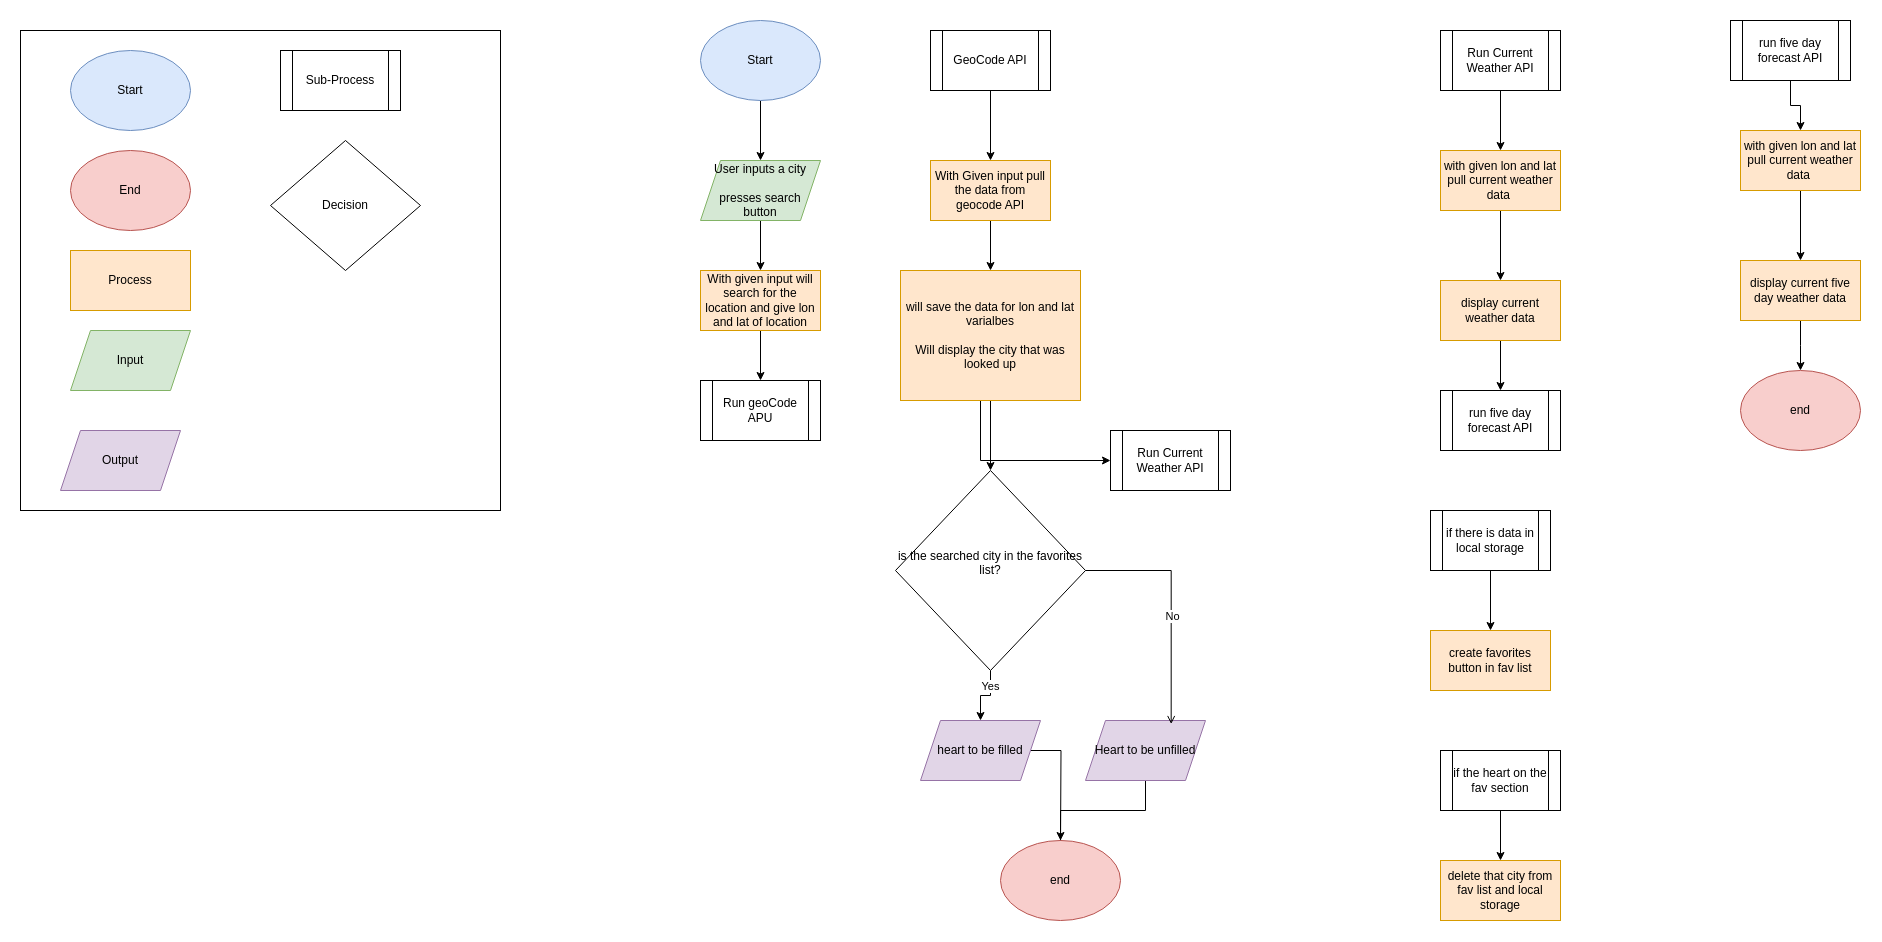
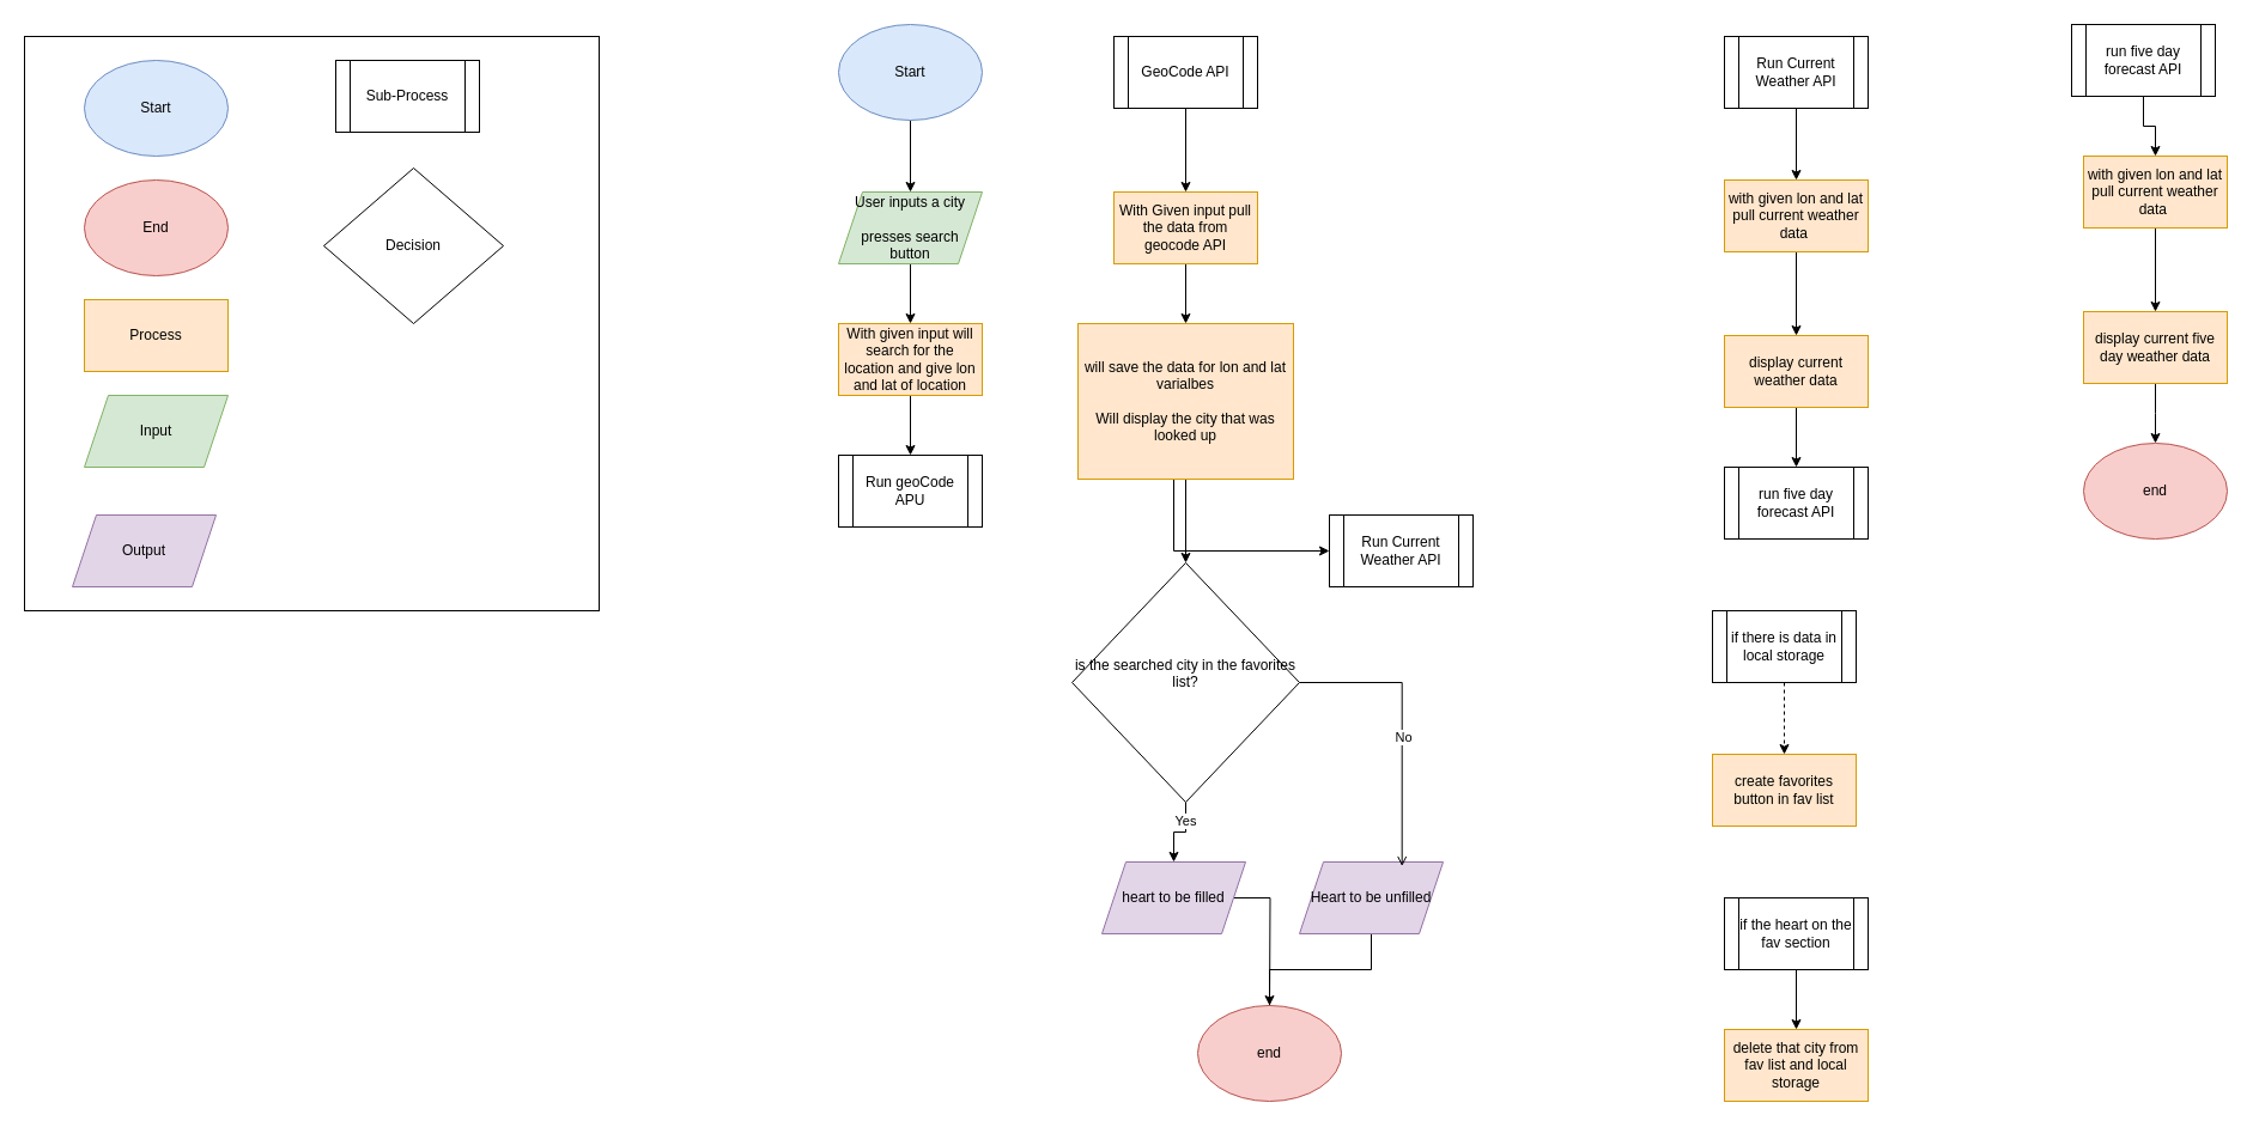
  <mxCell id="0" />
  <mxCell id="1" parent="0" />
  <mxCell id="2" value="" style="whiteSpace=wrap;html=1;aspect=fixed;" parent="1" vertex="1"><mxGeometry x="20" y="30" width="480" height="480" as="geometry" /></mxCell>
  <mxCell id="3" value="Start" style="ellipse;whiteSpace=wrap;html=1;fillColor=#dae8fc;strokeColor=#6c8ebf;" parent="1" vertex="1"><mxGeometry x="70" y="50" width="120" height="80" as="geometry" /></mxCell>
  <mxCell id="4" value="End" style="ellipse;whiteSpace=wrap;html=1;fillColor=#f8cecc;strokeColor=#b85450;" parent="1" vertex="1"><mxGeometry x="70" y="150" width="120" height="80" as="geometry" /></mxCell>
  <mxCell id="5" value="Process" style="rounded=0;whiteSpace=wrap;html=1;fillColor=#ffe6cc;strokeColor=#d79b00;" parent="1" vertex="1"><mxGeometry x="70" y="250" width="120" height="60" as="geometry" /></mxCell>
  <mxCell id="6" value="" style="edgeStyle=orthogonalEdgeStyle;rounded=0;orthogonalLoop=1;jettySize=auto;html=1;" parent="1" source="7" target="15" edge="1"><mxGeometry relative="1" as="geometry" /></mxCell>
  <mxCell id="7" value="User inputs a city&lt;br&gt;&lt;br&gt;presses search button" style="shape=parallelogram;perimeter=parallelogramPerimeter;whiteSpace=wrap;html=1;fixedSize=1;fillColor=#d5e8d4;strokeColor=#82b366;" parent="1" vertex="1"><mxGeometry x="700" y="160" width="120" height="60" as="geometry" /></mxCell>
  <mxCell id="8" value="Output" style="shape=parallelogram;perimeter=parallelogramPerimeter;whiteSpace=wrap;html=1;fixedSize=1;fillColor=#e1d5e7;strokeColor=#9673a6;" parent="1" vertex="1"><mxGeometry x="60" y="430" width="120" height="60" as="geometry" /></mxCell>
  <mxCell id="9" value="Sub-Process" style="shape=process;whiteSpace=wrap;html=1;backgroundOutline=1;" parent="1" vertex="1"><mxGeometry x="280" y="50" width="120" height="60" as="geometry" /></mxCell>
  <mxCell id="10" value="Decision" style="rhombus;whiteSpace=wrap;html=1;" parent="1" vertex="1"><mxGeometry x="270" y="140" width="150" height="130" as="geometry" /></mxCell>
  <mxCell id="11" value="" style="edgeStyle=orthogonalEdgeStyle;rounded=0;orthogonalLoop=1;jettySize=auto;html=1;" parent="1" source="12" target="7" edge="1"><mxGeometry relative="1" as="geometry" /></mxCell>
  <mxCell id="12" value="Start" style="ellipse;whiteSpace=wrap;html=1;fillColor=#dae8fc;strokeColor=#6c8ebf;" parent="1" vertex="1"><mxGeometry x="700" y="20" width="120" height="80" as="geometry" /></mxCell>
  <mxCell id="13" value="Input" style="shape=parallelogram;perimeter=parallelogramPerimeter;whiteSpace=wrap;html=1;fixedSize=1;fillColor=#d5e8d4;strokeColor=#82b366;" parent="1" vertex="1"><mxGeometry x="70" y="330" width="120" height="60" as="geometry" /></mxCell>
  <mxCell id="14" value="" style="edgeStyle=orthogonalEdgeStyle;rounded=0;orthogonalLoop=1;jettySize=auto;html=1;" edge="1" parent="1" source="15" target="23"><mxGeometry relative="1" as="geometry" /></mxCell>
  <mxCell id="15" value="With given input will search for the location and give lon and lat of location&lt;br&gt;" style="rounded=0;whiteSpace=wrap;html=1;fillColor=#ffe6cc;strokeColor=#d79b00;" parent="1" vertex="1"><mxGeometry x="700" y="270" width="120" height="60" as="geometry" /></mxCell>
  <mxCell id="16" value="" style="edgeStyle=orthogonalEdgeStyle;rounded=0;orthogonalLoop=1;jettySize=auto;html=1;" edge="1" parent="1" source="17" target="19"><mxGeometry relative="1" as="geometry" /></mxCell>
  <mxCell id="17" value="GeoCode API" style="shape=process;whiteSpace=wrap;html=1;backgroundOutline=1;" vertex="1" parent="1"><mxGeometry x="930" y="30" width="120" height="60" as="geometry" /></mxCell>
  <mxCell id="18" value="" style="edgeStyle=orthogonalEdgeStyle;rounded=0;orthogonalLoop=1;jettySize=auto;html=1;" edge="1" parent="1" source="19" target="22"><mxGeometry relative="1" as="geometry" /></mxCell>
  <mxCell id="19" value="With Given input pull the data from geocode API" style="rounded=0;whiteSpace=wrap;html=1;fillColor=#ffe6cc;strokeColor=#d79b00;" vertex="1" parent="1"><mxGeometry x="930" y="160" width="120" height="60" as="geometry" /></mxCell>
  <mxCell id="20" value="" style="edgeStyle=orthogonalEdgeStyle;rounded=0;orthogonalLoop=1;jettySize=auto;html=1;" edge="1" parent="1" source="22" target="26"><mxGeometry relative="1" as="geometry" /></mxCell>
  <mxCell id="21" style="edgeStyle=orthogonalEdgeStyle;rounded=0;orthogonalLoop=1;jettySize=auto;html=1;entryX=0;entryY=0.5;entryDx=0;entryDy=0;" edge="1" parent="1" source="22" target="34"><mxGeometry relative="1" as="geometry"><Array as="points"><mxPoint x="980" y="460" /></Array></mxGeometry></mxCell>
  <mxCell id="22" value="will save the data for lon and lat varialbes&lt;div&gt;&lt;br&gt;&lt;/div&gt;&lt;div&gt;Will display the city that was looked up&lt;/div&gt;" style="rounded=0;whiteSpace=wrap;html=1;fillColor=#ffe6cc;strokeColor=#d79b00;" vertex="1" parent="1"><mxGeometry x="900" y="270" width="180" height="130" as="geometry" /></mxCell>
  <mxCell id="23" value="Run geoCode APU" style="shape=process;whiteSpace=wrap;html=1;backgroundOutline=1;" vertex="1" parent="1"><mxGeometry x="700" y="380" width="120" height="60" as="geometry" /></mxCell>
  <mxCell id="24" value="" style="edgeStyle=orthogonalEdgeStyle;rounded=0;orthogonalLoop=1;jettySize=auto;html=1;" edge="1" parent="1" source="26" target="28"><mxGeometry relative="1" as="geometry" /></mxCell>
  <mxCell id="25" value="Yes" style="edgeLabel;html=1;align=center;verticalAlign=middle;resizable=0;points=[];" vertex="1" connectable="0" parent="24"><mxGeometry x="-0.502" y="-1" relative="1" as="geometry"><mxPoint as="offset" /></mxGeometry></mxCell>
  <mxCell id="26" value="is the searched city in the favorites list?&lt;div&gt;&lt;br&gt;&lt;/div&gt;" style="rhombus;whiteSpace=wrap;html=1;" vertex="1" parent="1"><mxGeometry x="895" y="470" width="190" height="200" as="geometry" /></mxCell>
  <mxCell id="27" style="edgeStyle=orthogonalEdgeStyle;rounded=0;orthogonalLoop=1;jettySize=auto;html=1;" edge="1" parent="1" source="28"><mxGeometry relative="1" as="geometry"><mxPoint x="1060" y="850" as="targetPoint" /></mxGeometry></mxCell>
  <mxCell id="28" value="heart to be filled" style="shape=parallelogram;perimeter=parallelogramPerimeter;whiteSpace=wrap;html=1;fixedSize=1;fillColor=#e1d5e7;strokeColor=#9673a6;" vertex="1" parent="1"><mxGeometry x="920" y="720" width="120" height="60" as="geometry" /></mxCell>
  <mxCell id="29" style="edgeStyle=orthogonalEdgeStyle;rounded=0;orthogonalLoop=1;jettySize=auto;html=1;" edge="1" parent="1" source="30" target="33"><mxGeometry relative="1" as="geometry" /></mxCell>
  <mxCell id="30" value="Heart to be unfilled" style="shape=parallelogram;perimeter=parallelogramPerimeter;whiteSpace=wrap;html=1;fixedSize=1;fillColor=#e1d5e7;strokeColor=#9673a6;" vertex="1" parent="1"><mxGeometry x="1085" y="720" width="120" height="60" as="geometry" /></mxCell>
  <mxCell id="31" style="edgeStyle=orthogonalEdgeStyle;rounded=0;orthogonalLoop=1;jettySize=auto;html=1;entryX=0.714;entryY=0.059;entryDx=0;entryDy=0;entryPerimeter=0;endArrow=open;" edge="1" parent="1" source="26" target="30"><mxGeometry relative="1" as="geometry"><Array as="points"><mxPoint x="1171" y="570" /></Array></mxGeometry></mxCell>
  <mxCell id="32" value="No" style="edgeLabel;html=1;align=center;verticalAlign=middle;resizable=0;points=[];" vertex="1" connectable="0" parent="31"><mxGeometry x="0.095" y="1" relative="1" as="geometry"><mxPoint as="offset" /></mxGeometry></mxCell>
  <mxCell id="33" value="end" style="ellipse;whiteSpace=wrap;html=1;fillColor=#f8cecc;strokeColor=#b85450;" vertex="1" parent="1"><mxGeometry x="1000" y="840" width="120" height="80" as="geometry" /></mxCell>
  <mxCell id="34" value="Run Current Weather API" style="shape=process;whiteSpace=wrap;html=1;backgroundOutline=1;" vertex="1" parent="1"><mxGeometry x="1110" y="430" width="120" height="60" as="geometry" /></mxCell>
  <mxCell id="35" value="" style="edgeStyle=orthogonalEdgeStyle;rounded=0;orthogonalLoop=1;jettySize=auto;html=1;" edge="1" parent="1" source="36" target="38"><mxGeometry relative="1" as="geometry" /></mxCell>
  <mxCell id="36" value="Run Current Weather API" style="shape=process;whiteSpace=wrap;html=1;backgroundOutline=1;" vertex="1" parent="1"><mxGeometry x="1440" y="30" width="120" height="60" as="geometry" /></mxCell>
  <mxCell id="37" value="" style="edgeStyle=orthogonalEdgeStyle;rounded=0;orthogonalLoop=1;jettySize=auto;html=1;" edge="1" parent="1" source="38" target="40"><mxGeometry relative="1" as="geometry" /></mxCell>
  <mxCell id="38" value="with given lon and lat&lt;div&gt;pull current weather data&amp;nbsp;&lt;/div&gt;" style="rounded=0;whiteSpace=wrap;html=1;fillColor=#ffe6cc;strokeColor=#d79b00;" vertex="1" parent="1"><mxGeometry x="1440" y="150" width="120" height="60" as="geometry" /></mxCell>
  <mxCell id="39" value="" style="edgeStyle=orthogonalEdgeStyle;rounded=0;orthogonalLoop=1;jettySize=auto;html=1;" edge="1" parent="1" source="40" target="41"><mxGeometry relative="1" as="geometry" /></mxCell>
  <mxCell id="40" value="display current weather data" style="rounded=0;whiteSpace=wrap;html=1;fillColor=#ffe6cc;strokeColor=#d79b00;" vertex="1" parent="1"><mxGeometry x="1440" y="280" width="120" height="60" as="geometry" /></mxCell>
  <mxCell id="41" value="run five day forecast API" style="shape=process;whiteSpace=wrap;html=1;backgroundOutline=1;" vertex="1" parent="1"><mxGeometry x="1440" y="390" width="120" height="60" as="geometry" /></mxCell>
  <mxCell id="42" value="" style="edgeStyle=orthogonalEdgeStyle;rounded=0;orthogonalLoop=1;jettySize=auto;html=1;" edge="1" parent="1" source="43" target="45"><mxGeometry relative="1" as="geometry" /></mxCell>
  <mxCell id="43" value="run five day forecast API" style="shape=process;whiteSpace=wrap;html=1;backgroundOutline=1;" vertex="1" parent="1"><mxGeometry x="1730" y="20" width="120" height="60" as="geometry" /></mxCell>
  <mxCell id="44" value="" style="edgeStyle=orthogonalEdgeStyle;rounded=0;orthogonalLoop=1;jettySize=auto;html=1;" edge="1" parent="1" source="45" target="47"><mxGeometry relative="1" as="geometry" /></mxCell>
  <mxCell id="45" value="with given lon and lat&lt;div&gt;pull current weather data&amp;nbsp;&lt;/div&gt;" style="rounded=0;whiteSpace=wrap;html=1;fillColor=#ffe6cc;strokeColor=#d79b00;" vertex="1" parent="1"><mxGeometry x="1740" y="130" width="120" height="60" as="geometry" /></mxCell>
  <mxCell id="46" value="" style="edgeStyle=orthogonalEdgeStyle;rounded=0;orthogonalLoop=1;jettySize=auto;html=1;" edge="1" parent="1" source="47"><mxGeometry relative="1" as="geometry"><mxPoint x="1800" y="370" as="targetPoint" /></mxGeometry></mxCell>
  <mxCell id="47" value="display current five day weather data" style="rounded=0;whiteSpace=wrap;html=1;fillColor=#ffe6cc;strokeColor=#d79b00;" vertex="1" parent="1"><mxGeometry x="1740" y="260" width="120" height="60" as="geometry" /></mxCell>
  <mxCell id="48" value="end" style="ellipse;whiteSpace=wrap;html=1;fillColor=#f8cecc;strokeColor=#b85450;" vertex="1" parent="1"><mxGeometry x="1740" y="370" width="120" height="80" as="geometry" /></mxCell>
- <mxCell id="49" value="" style="edgeStyle=orthogonalEdgeStyle;rounded=0;orthogonalLoop=1;jettySize=auto;html=1;" edge="1" parent="1" source="50" target="51"><mxGeometry relative="1" as="geometry" /></mxCell>
+ <mxCell id="49" value="" style="edgeStyle=orthogonalEdgeStyle;rounded=0;orthogonalLoop=1;jettySize=auto;html=1;dashed=1;" edge="1" parent="1" source="50" target="51"><mxGeometry relative="1" as="geometry" /></mxCell>
  <mxCell id="50" value="if there is data in local storage" style="shape=process;whiteSpace=wrap;html=1;backgroundOutline=1;" vertex="1" parent="1"><mxGeometry x="1430" y="510" width="120" height="60" as="geometry" /></mxCell>
  <mxCell id="51" value="create favorites button in fav list" style="rounded=0;whiteSpace=wrap;html=1;fillColor=#ffe6cc;strokeColor=#d79b00;" vertex="1" parent="1"><mxGeometry x="1430" y="630" width="120" height="60" as="geometry" /></mxCell>
  <mxCell id="52" value="" style="edgeStyle=orthogonalEdgeStyle;rounded=0;orthogonalLoop=1;jettySize=auto;html=1;" edge="1" parent="1" source="53" target="54"><mxGeometry relative="1" as="geometry" /></mxCell>
  <mxCell id="53" value="if the heart on the fav section" style="shape=process;whiteSpace=wrap;html=1;backgroundOutline=1;" vertex="1" parent="1"><mxGeometry x="1440" y="750" width="120" height="60" as="geometry" /></mxCell>
  <mxCell id="54" value="delete that city from fav list and local storage" style="rounded=0;whiteSpace=wrap;html=1;fillColor=#ffe6cc;strokeColor=#d79b00;" vertex="1" parent="1"><mxGeometry x="1440" y="860" width="120" height="60" as="geometry" /></mxCell>
